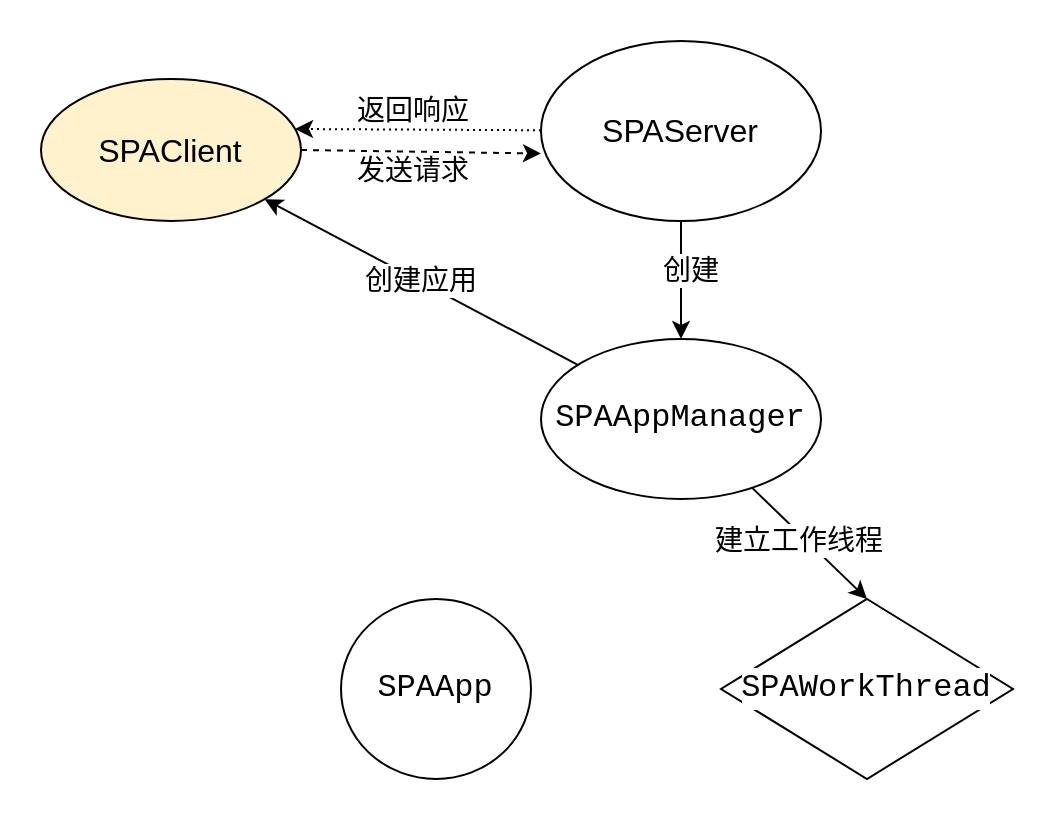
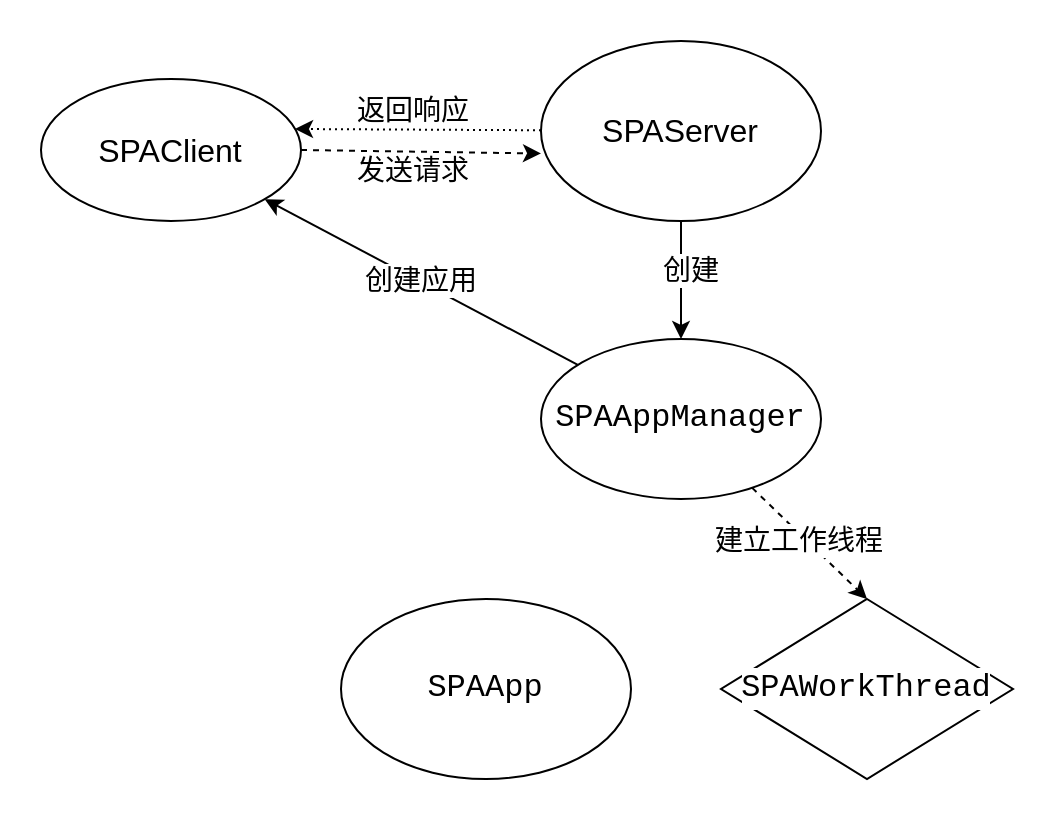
  <mxCell id="0" />
  <mxCell id="1" parent="0" />
  <mxCell id="2" style="edgeStyle=none;rounded=0;orthogonalLoop=1;jettySize=auto;html=1;exitX=1;exitY=0.5;exitDx=0;exitDy=0;entryX=0;entryY=0.625;entryDx=0;entryDy=0;entryPerimeter=0;dashed=1;" edge="1" parent="1" source="4" target="9"><mxGeometry relative="1" as="geometry" /></mxCell>
  <mxCell id="3" value="发送请求" style="edgeLabel;html=1;align=center;verticalAlign=middle;resizable=0;points=[];fontSize=14;" vertex="1" connectable="0" parent="2"><mxGeometry x="-0.08" y="1" relative="1" as="geometry"><mxPoint y="10" as="offset" /></mxGeometry></mxCell>
- <mxCell id="4" value="SPAClient" style="ellipse;whiteSpace=wrap;html=1;fontSize=16;fillColor=#fff2cc;" vertex="1" parent="1"><mxGeometry x="20" y="39" width="130" height="71" as="geometry" /></mxCell>
+ <mxCell id="4" value="SPAClient" style="ellipse;whiteSpace=wrap;html=1;fontSize=16;" vertex="1" parent="1"><mxGeometry x="20" y="39" width="130" height="71" as="geometry" /></mxCell>
  <mxCell id="5" style="edgeStyle=orthogonalEdgeStyle;rounded=0;orthogonalLoop=1;jettySize=auto;html=1;" edge="1" parent="1" source="9"><mxGeometry relative="1" as="geometry"><mxPoint x="340" y="169" as="targetPoint" /></mxGeometry></mxCell>
  <mxCell id="6" value="创建" style="edgeLabel;html=1;align=center;verticalAlign=middle;resizable=0;points=[];fontSize=14;" vertex="1" connectable="0" parent="5"><mxGeometry x="-0.2" y="4" relative="1" as="geometry"><mxPoint as="offset" /></mxGeometry></mxCell>
  <mxCell id="7" style="edgeStyle=none;rounded=0;orthogonalLoop=1;jettySize=auto;html=1;dashed=1;dashPattern=1 2;entryX=0.977;entryY=0.352;entryDx=0;entryDy=0;entryPerimeter=0;" edge="1" parent="1" source="9" target="4"><mxGeometry relative="1" as="geometry"><mxPoint x="160" y="62" as="targetPoint" /></mxGeometry></mxCell>
  <mxCell id="8" value="返回响应" style="edgeLabel;html=1;align=center;verticalAlign=middle;resizable=0;points=[];fontSize=14;" vertex="1" connectable="0" parent="7"><mxGeometry x="0.058" y="-2" relative="1" as="geometry"><mxPoint y="-8" as="offset" /></mxGeometry></mxCell>
  <mxCell id="9" value="SPAServer" style="ellipse;whiteSpace=wrap;html=1;fontSize=16;" vertex="1" parent="1"><mxGeometry x="270" y="20" width="140" height="90" as="geometry" /></mxCell>
  <mxCell id="10" value="创建应用" style="rounded=0;orthogonalLoop=1;jettySize=auto;html=1;fontSize=14;" edge="1" parent="1" source="13" target="4"><mxGeometry relative="1" as="geometry" /></mxCell>
- <mxCell id="11" style="edgeStyle=none;rounded=0;orthogonalLoop=1;jettySize=auto;html=1;entryX=0.5;entryY=0;entryDx=0;entryDy=0;" edge="1" parent="1" source="13" target="15"><mxGeometry relative="1" as="geometry" /></mxCell>
+ <mxCell id="11" style="edgeStyle=none;rounded=0;orthogonalLoop=1;jettySize=auto;html=1;entryX=0.5;entryY=0;entryDx=0;entryDy=0;dashed=1;" edge="1" parent="1" source="13" target="15"><mxGeometry relative="1" as="geometry" /></mxCell>
  <mxCell id="12" value="建立工作线程" style="edgeLabel;html=1;align=center;verticalAlign=middle;resizable=0;points=[];fontSize=14;" vertex="1" connectable="0" parent="11"><mxGeometry x="-0.061" relative="1" as="geometry"><mxPoint x="-4" as="offset" /></mxGeometry></mxCell>
  <mxCell id="13" value="&lt;div style=&quot;background-color: rgb(255, 255, 255); font-family: menlo, monaco, &amp;quot;courier new&amp;quot;, monospace; font-size: 16px; line-height: 21px;&quot;&gt;SPAAppManager&lt;/div&gt;" style="ellipse;whiteSpace=wrap;html=1;fontSize=16;" vertex="1" parent="1"><mxGeometry x="270" y="169" width="140" height="80" as="geometry" /></mxCell>
- <mxCell id="14" value="&lt;div style=&quot;background-color: rgb(255, 255, 255); font-family: menlo, monaco, &amp;quot;courier new&amp;quot;, monospace; font-size: 16px; line-height: 21px;&quot;&gt;SPAApp&lt;/div&gt;" style="ellipse;whiteSpace=wrap;html=1;fontSize=16;" vertex="1" parent="1"><mxGeometry x="170" y="299" width="95" height="90" as="geometry" /></mxCell>
+ <mxCell id="14" value="&lt;div style=&quot;background-color: rgb(255, 255, 255); font-family: menlo, monaco, &amp;quot;courier new&amp;quot;, monospace; font-size: 16px; line-height: 21px;&quot;&gt;SPAApp&lt;/div&gt;" style="ellipse;whiteSpace=wrap;html=1;fontSize=16;" vertex="1" parent="1"><mxGeometry x="170" y="299" width="145" height="90" as="geometry" /></mxCell>
  <mxCell id="15" value="&lt;div style=&quot;background-color: rgb(255, 255, 255); font-family: menlo, monaco, &amp;quot;courier new&amp;quot;, monospace; font-size: 16px; line-height: 21px;&quot;&gt;&lt;div style=&quot;font-family: menlo, monaco, &amp;quot;courier new&amp;quot;, monospace; line-height: 21px; font-size: 16px;&quot;&gt;SPAWorkThread&lt;/div&gt;&lt;/div&gt;" style="rhombus;whiteSpace=wrap;html=1;fontSize=16;" vertex="1" parent="1"><mxGeometry x="360" y="299" width="146" height="90" as="geometry" /></mxCell>
